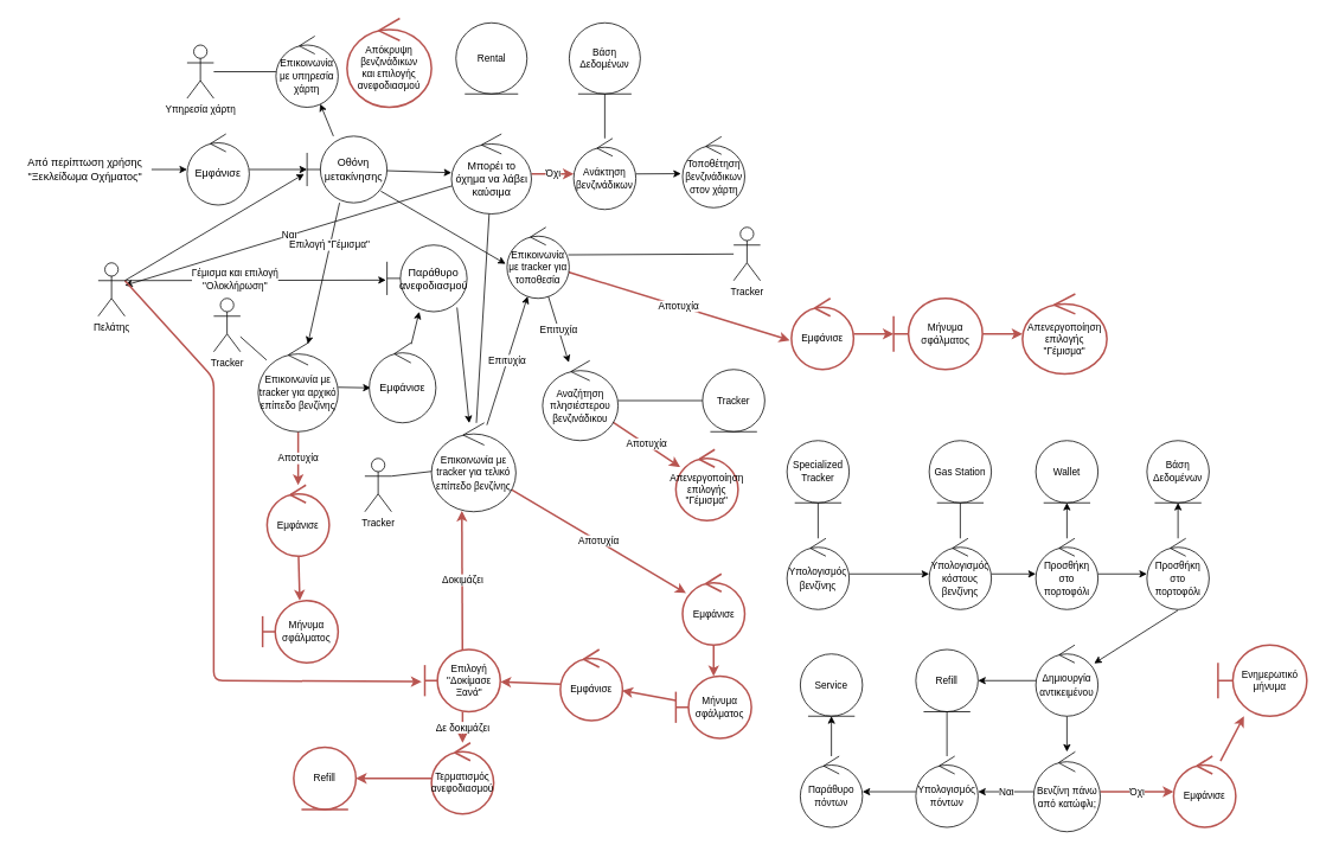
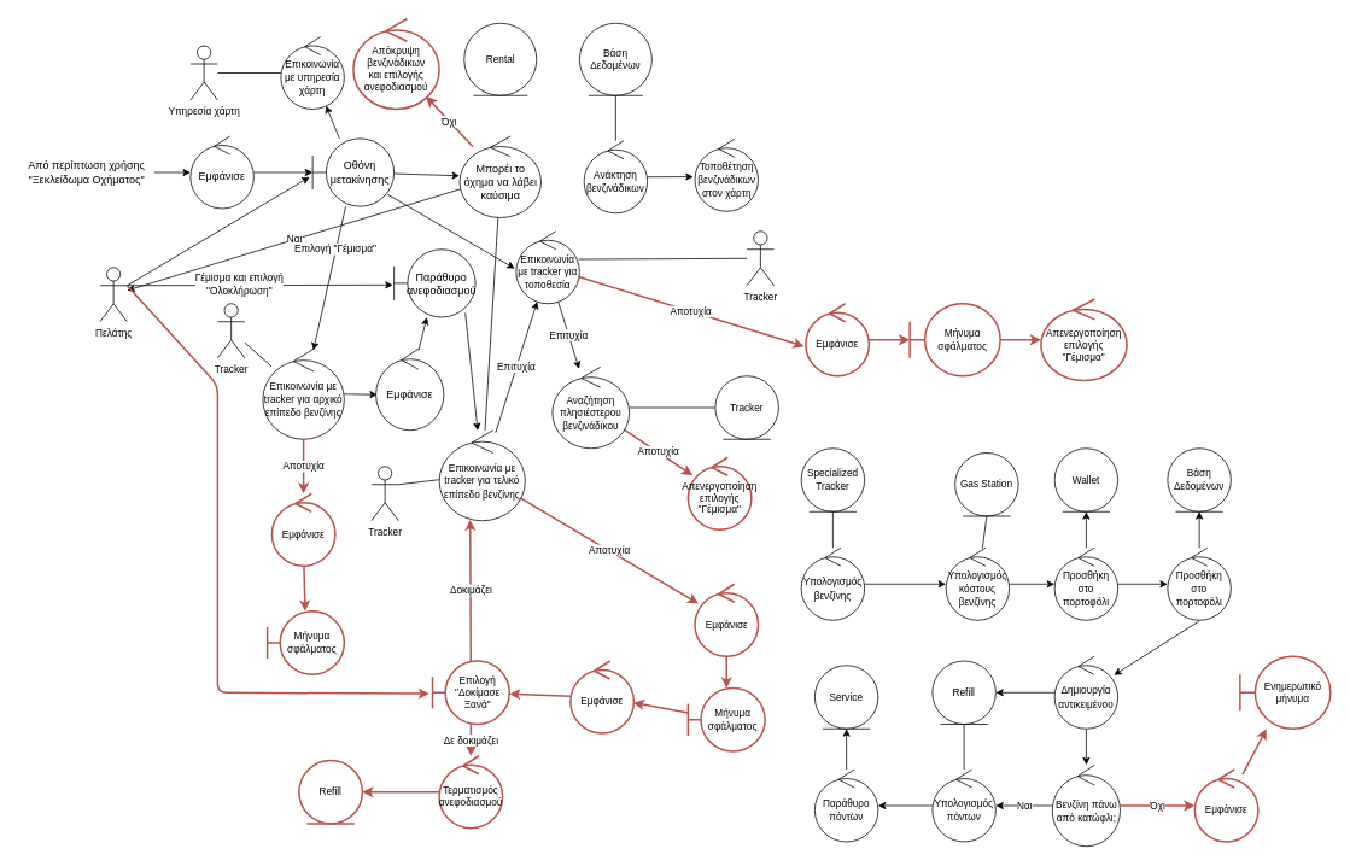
  <mxCell id="0" />
  <mxCell id="1" parent="0" />
  <mxCell id="2" value="Ναι" style="edgeStyle=none;html=1;fontSize=11;" parent="1" source="5" target="16" edge="1"><mxGeometry relative="1" as="geometry" /></mxCell>
  <mxCell id="3" value="" style="edgeStyle=none;html=1;endArrow=none;endFill=0;" parent="1" source="5" target="41" edge="1"><mxGeometry relative="1" as="geometry" /></mxCell>
- <mxCell id="4" value="Όχι" style="edgeStyle=none;html=1;endArrow=classic;endFill=1;fillColor=none;strokeColor=#b85450;strokeWidth=2;" parent="1" source="5" target="8" edge="1"><mxGeometry relative="1" as="geometry" /></mxCell>
+ <mxCell id="4" value="Όχι" style="edgeStyle=none;html=1;endArrow=classic;endFill=1;fillColor=none;strokeColor=#b85450;strokeWidth=2;" parent="1" source="5" target="10" edge="1"><mxGeometry relative="1" as="geometry" /></mxCell>
  <mxCell id="5" value="Μπορέι το όχημα να λάβει καύσιμα" style="ellipse;shape=umlControl;whiteSpace=wrap;html=1;" parent="1" vertex="1"><mxGeometry x="507.5" y="150" width="90" height="90" as="geometry" /></mxCell>
  <mxCell id="6" value="" style="edgeStyle=none;html=1;fontSize=11;endArrow=none;endFill=0;" parent="1" source="8" target="9" edge="1"><mxGeometry relative="1" as="geometry" /></mxCell>
  <mxCell id="7" value="" style="edgeStyle=none;html=1;entryX=-0.025;entryY=0.522;entryDx=0;entryDy=0;entryPerimeter=0;" parent="1" source="8" target="17" edge="1"><mxGeometry relative="1" as="geometry"><mxPoint x="765" y="195" as="targetPoint" /></mxGeometry></mxCell>
  <mxCell id="8" value="&lt;font style=&quot;font-size: 11px;&quot;&gt;Ανάκτηση βενζινάδικων&lt;/font&gt;" style="ellipse;shape=umlControl;whiteSpace=wrap;html=1;" parent="1" vertex="1"><mxGeometry x="645" y="155" width="70" height="80" as="geometry" /></mxCell>
  <mxCell id="9" value="Βάση Δεδομένων" style="ellipse;shape=umlEntity;whiteSpace=wrap;html=1;fontSize=11;" parent="1" vertex="1"><mxGeometry x="640" y="25" width="80" height="80" as="geometry" /></mxCell>
  <mxCell id="10" value="Απόκρυψη βενζινάδικων&lt;br&gt;και επιλογής&lt;br&gt;ανεφοδιασμού" style="ellipse;shape=umlControl;whiteSpace=wrap;html=1;fontSize=11;strokeColor=#b85450;fillColor=none;strokeWidth=2;" parent="1" vertex="1"><mxGeometry x="390" y="20" width="95" height="100" as="geometry" /></mxCell>
  <mxCell id="11" value="Rental" style="ellipse;shape=umlEntity;whiteSpace=wrap;html=1;fontSize=11;" parent="1" vertex="1"><mxGeometry x="512.5" y="25" width="80" height="80" as="geometry" /></mxCell>
  <mxCell id="12" style="edgeStyle=none;html=1;exitX=1;exitY=0.333;exitDx=0;exitDy=0;exitPerimeter=0;entryX=-0.037;entryY=0.567;entryDx=0;entryDy=0;entryPerimeter=0;" parent="1" source="16" target="88" edge="1"><mxGeometry relative="1" as="geometry" /></mxCell>
  <mxCell id="13" style="edgeStyle=none;html=1;exitX=1;exitY=0.333;exitDx=0;exitDy=0;exitPerimeter=0;entryX=-0.041;entryY=0.517;entryDx=0;entryDy=0;entryPerimeter=0;endArrow=classic;endFill=1;fillColor=none;strokeColor=#b85450;strokeWidth=2;" parent="1" source="16" target="51" edge="1"><mxGeometry relative="1" as="geometry"><Array as="points"><mxPoint x="240" y="425" /><mxPoint x="240" y="555" /><mxPoint x="240" y="765" /></Array></mxGeometry></mxCell>
  <mxCell id="14" style="edgeStyle=none;html=1;exitX=1;exitY=0.333;exitDx=0;exitDy=0;exitPerimeter=0;entryX=-0.014;entryY=0.526;entryDx=0;entryDy=0;entryPerimeter=0;endArrow=classic;endFill=1;" edge="1" parent="1" source="16" target="100"><mxGeometry relative="1" as="geometry" /></mxCell>
  <mxCell id="15" value="Γέμισμα και επιλογή&lt;br&gt;&quot;Ολοκλήρωση&quot;" style="edgeLabel;html=1;align=center;verticalAlign=middle;resizable=0;points=[];" vertex="1" connectable="0" parent="14"><mxGeometry x="-0.156" y="1" relative="1" as="geometry"><mxPoint as="offset" /></mxGeometry></mxCell>
  <mxCell id="16" value="Πελάτης" style="shape=umlActor;verticalLabelPosition=bottom;verticalAlign=top;html=1;fontSize=11;" parent="1" vertex="1"><mxGeometry x="110" y="295" width="30" height="60" as="geometry" /></mxCell>
  <mxCell id="17" value="&lt;font style=&quot;font-size: 11px;&quot;&gt;Τοποθέτηση βενζινάδικων στον χάρτη&lt;/font&gt;" style="ellipse;shape=umlControl;whiteSpace=wrap;html=1;" parent="1" vertex="1"><mxGeometry x="767.5" y="153" width="70" height="80" as="geometry" /></mxCell>
  <mxCell id="18" value="Επιτυχία" style="edgeStyle=none;html=1;endArrow=classic;endFill=1;" parent="1" source="20" target="23" edge="1"><mxGeometry relative="1" as="geometry" /></mxCell>
  <mxCell id="19" value="Αποτυχία" style="edgeStyle=none;html=1;entryX=-0.026;entryY=0.59;entryDx=0;entryDy=0;entryPerimeter=0;fillColor=none;strokeColor=#b85450;strokeWidth=2;" parent="1" source="20" target="28" edge="1"><mxGeometry relative="1" as="geometry" /></mxCell>
  <mxCell id="20" value="&lt;font style=&quot;font-size: 11px;&quot;&gt;Επικοινωνία με tracker για τοποθεσία&lt;/font&gt;" style="ellipse;shape=umlControl;whiteSpace=wrap;html=1;" parent="1" vertex="1"><mxGeometry x="570" y="255" width="70" height="80" as="geometry" /></mxCell>
  <mxCell id="21" style="edgeStyle=none;html=1;endArrow=none;endFill=0;" parent="1" source="23" target="24" edge="1"><mxGeometry relative="1" as="geometry" /></mxCell>
  <mxCell id="22" value="Αποτυχία" style="edgeStyle=none;html=1;fillColor=none;strokeColor=#b85450;strokeWidth=2;" parent="1" source="23" target="33" edge="1"><mxGeometry relative="1" as="geometry" /></mxCell>
  <mxCell id="23" value="&lt;font style=&quot;font-size: 11px;&quot;&gt;Αναζήτηση πλησιέστερου βενζινάδικου&lt;/font&gt;" style="ellipse;shape=umlControl;whiteSpace=wrap;html=1;" parent="1" vertex="1"><mxGeometry x="610" y="405" width="85" height="90" as="geometry" /></mxCell>
  <mxCell id="24" value="Tracker" style="ellipse;shape=umlEntity;whiteSpace=wrap;html=1;fontSize=11;" parent="1" vertex="1"><mxGeometry x="790" y="415" width="70" height="70" as="geometry" /></mxCell>
  <mxCell id="25" value="" style="edgeStyle=none;html=1;endArrow=none;endFill=0;entryX=0.984;entryY=0.388;entryDx=0;entryDy=0;entryPerimeter=0;" parent="1" source="26" target="20" edge="1"><mxGeometry relative="1" as="geometry" /></mxCell>
  <mxCell id="26" value="Tracker" style="shape=umlActor;verticalLabelPosition=bottom;verticalAlign=top;html=1;fontSize=11;" parent="1" vertex="1"><mxGeometry x="825" y="255" width="30" height="60" as="geometry" /></mxCell>
  <mxCell id="27" value="" style="edgeStyle=none;html=1;fillColor=none;strokeColor=#b85450;strokeWidth=2;" parent="1" source="28" target="30" edge="1"><mxGeometry relative="1" as="geometry" /></mxCell>
  <mxCell id="28" value="&lt;font style=&quot;font-size: 11px;&quot;&gt;Εμφάνισε&lt;/font&gt;" style="ellipse;shape=umlControl;whiteSpace=wrap;html=1;fontSize=11;fillColor=none;strokeColor=#b85450;strokeWidth=2;" parent="1" vertex="1"><mxGeometry x="890" y="335" width="70" height="80" as="geometry" /></mxCell>
  <mxCell id="29" value="" style="edgeStyle=none;html=1;fillColor=none;strokeColor=#b85450;strokeWidth=2;" parent="1" source="30" target="31" edge="1"><mxGeometry relative="1" as="geometry" /></mxCell>
  <mxCell id="30" value="Μήνυμα σφάλματος" style="shape=umlBoundary;whiteSpace=wrap;html=1;fontSize=11;fillColor=none;strokeColor=#b85450;strokeWidth=2;" parent="1" vertex="1"><mxGeometry x="1005" y="335" width="100" height="80" as="geometry" /></mxCell>
  <mxCell id="31" value="&lt;font style=&quot;font-size: 11px;&quot;&gt;Απενεργοποίηση επιλογής &quot;Γέμισμα&quot;&lt;/font&gt;" style="ellipse;shape=umlControl;whiteSpace=wrap;html=1;fontSize=11;fillColor=none;strokeColor=#b85450;strokeWidth=2;" parent="1" vertex="1"><mxGeometry x="1150" y="330" width="95" height="90" as="geometry" /></mxCell>
  <mxCell id="32" value="Επιλογή &quot;Γέμισμα&quot;" style="edgeStyle=none;html=1;" parent="1" source="88" target="37" edge="1"><mxGeometry x="-0.4" y="-1" relative="1" as="geometry"><mxPoint x="572" y="466" as="sourcePoint" /><mxPoint as="offset" /></mxGeometry></mxCell>
  <mxCell id="33" value="&lt;font style=&quot;font-size: 11px;&quot;&gt;Απενεργοποίηση επιλογής &quot;Γέμισμα&quot;&lt;/font&gt;" style="ellipse;shape=umlControl;whiteSpace=wrap;html=1;fontSize=11;fillColor=none;strokeColor=#b85450;strokeWidth=2;" parent="1" vertex="1"><mxGeometry x="760" y="505" width="70" height="80" as="geometry" /></mxCell>
  <mxCell id="34" value="Αποτυχία" style="edgeStyle=none;html=1;fillColor=none;strokeColor=#b85450;strokeWidth=2;" parent="1" source="37" target="43" edge="1"><mxGeometry relative="1" as="geometry" /></mxCell>
  <mxCell id="35" style="edgeStyle=none;html=1;endArrow=none;endFill=0;" parent="1" source="37" target="93" edge="1"><mxGeometry relative="1" as="geometry" /></mxCell>
  <mxCell id="36" style="edgeStyle=none;html=1;entryX=0.021;entryY=0.563;entryDx=0;entryDy=0;entryPerimeter=0;endArrow=classic;endFill=1;" edge="1" parent="1" source="37" target="102"><mxGeometry relative="1" as="geometry" /></mxCell>
  <mxCell id="37" value="&lt;font style=&quot;font-size: 11px;&quot;&gt;Επικοινωνία με tracker για αρχικό επίπεδο βενζίνης&lt;/font&gt;" style="ellipse;shape=umlControl;whiteSpace=wrap;html=1;" parent="1" vertex="1"><mxGeometry x="290" y="385" width="90" height="100" as="geometry" /></mxCell>
  <mxCell id="38" value="Αποτυχία" style="edgeStyle=none;html=1;fillColor=none;strokeColor=#b85450;strokeWidth=2;" parent="1" source="41" target="46" edge="1"><mxGeometry relative="1" as="geometry" /></mxCell>
  <mxCell id="39" value="Επιτυχία" style="edgeStyle=none;html=1;" parent="1" source="41" target="20" edge="1"><mxGeometry relative="1" as="geometry" /></mxCell>
  <mxCell id="40" style="edgeStyle=none;html=1;entryX=1;entryY=0.333;entryDx=0;entryDy=0;entryPerimeter=0;endArrow=none;endFill=0;" parent="1" source="41" target="94" edge="1"><mxGeometry relative="1" as="geometry" /></mxCell>
  <mxCell id="41" value="&lt;span style=&quot;font-size: 11px;&quot;&gt;Επικοινωνία με tracker για τελικό επίπεδο βενζίνης&lt;/span&gt;" style="ellipse;shape=umlControl;whiteSpace=wrap;html=1;" parent="1" vertex="1"><mxGeometry x="485" y="475" width="95" height="100" as="geometry" /></mxCell>
  <mxCell id="42" value="" style="edgeStyle=none;html=1;fillColor=none;strokeColor=#b85450;strokeWidth=2;" parent="1" source="43" target="44" edge="1"><mxGeometry relative="1" as="geometry" /></mxCell>
  <mxCell id="43" value="&lt;font style=&quot;font-size: 11px;&quot;&gt;Εμφάνισε&lt;/font&gt;" style="ellipse;shape=umlControl;whiteSpace=wrap;html=1;fontSize=11;fillColor=none;strokeColor=#b85450;strokeWidth=2;" parent="1" vertex="1"><mxGeometry x="300" y="545" width="70" height="80" as="geometry" /></mxCell>
  <mxCell id="44" value="Μήνυμα σφάλματος" style="shape=umlBoundary;whiteSpace=wrap;html=1;fontSize=11;fillColor=none;strokeColor=#b85450;strokeWidth=2;" parent="1" vertex="1"><mxGeometry x="295" y="675" width="85" height="70" as="geometry" /></mxCell>
  <mxCell id="45" value="" style="edgeStyle=none;html=1;fillColor=none;strokeColor=#b85450;strokeWidth=2;" parent="1" source="46" target="48" edge="1"><mxGeometry relative="1" as="geometry" /></mxCell>
  <mxCell id="46" value="&lt;font style=&quot;font-size: 11px;&quot;&gt;Εμφάνισε&lt;/font&gt;" style="ellipse;shape=umlControl;whiteSpace=wrap;html=1;fontSize=11;fillColor=none;strokeColor=#b85450;strokeWidth=2;" parent="1" vertex="1"><mxGeometry x="767.5" y="645" width="70" height="80" as="geometry" /></mxCell>
  <mxCell id="47" value="" style="edgeStyle=none;html=1;fillColor=none;strokeColor=#b85450;strokeWidth=2;" parent="1" source="48" target="53" edge="1"><mxGeometry relative="1" as="geometry" /></mxCell>
  <mxCell id="48" value="Μήνυμα σφάλματος" style="shape=umlBoundary;whiteSpace=wrap;html=1;fontSize=11;fillColor=none;strokeColor=#b85450;strokeWidth=2;" parent="1" vertex="1"><mxGeometry x="760" y="760" width="85" height="70" as="geometry" /></mxCell>
  <mxCell id="49" value="Δοκιμάζει" style="edgeStyle=none;html=1;entryX=0.36;entryY=0.99;entryDx=0;entryDy=0;entryPerimeter=0;fillColor=none;strokeColor=#b85450;strokeWidth=2;" parent="1" source="51" target="41" edge="1"><mxGeometry relative="1" as="geometry" /></mxCell>
  <mxCell id="50" value="Δε δοκιμάζει" style="edgeStyle=none;html=1;fillColor=none;strokeColor=#b85450;strokeWidth=2;" parent="1" source="51" target="68" edge="1"><mxGeometry relative="1" as="geometry" /></mxCell>
  <mxCell id="51" value="Επιλογή &quot;Δοκίμασε Ξανά&quot;" style="shape=umlBoundary;whiteSpace=wrap;html=1;fontSize=11;fillColor=none;strokeColor=#b85450;strokeWidth=2;" parent="1" vertex="1"><mxGeometry x="477.5" y="730" width="85" height="70" as="geometry" /></mxCell>
  <mxCell id="52" value="" style="edgeStyle=none;html=1;fillColor=none;strokeColor=#b85450;strokeWidth=2;" parent="1" source="53" target="51" edge="1"><mxGeometry relative="1" as="geometry" /></mxCell>
  <mxCell id="53" value="&lt;font style=&quot;font-size: 11px;&quot;&gt;Εμφάνισε&lt;/font&gt;" style="ellipse;shape=umlControl;whiteSpace=wrap;html=1;fontSize=11;fillColor=none;strokeColor=#b85450;strokeWidth=2;" parent="1" vertex="1"><mxGeometry x="630" y="730" width="70" height="80" as="geometry" /></mxCell>
  <mxCell id="54" style="edgeStyle=none;html=1;entryX=0.5;entryY=1;entryDx=0;entryDy=0;endArrow=none;endFill=0;" parent="1" source="56" target="61" edge="1"><mxGeometry relative="1" as="geometry" /></mxCell>
  <mxCell id="55" value="" style="edgeStyle=none;html=1;" parent="1" source="56" target="59" edge="1"><mxGeometry relative="1" as="geometry" /></mxCell>
  <mxCell id="56" value="&lt;font style=&quot;font-size: 11px;&quot;&gt;Υπολογισμός βενζίνης&lt;/font&gt;" style="ellipse;shape=umlControl;whiteSpace=wrap;html=1;" parent="1" vertex="1"><mxGeometry x="885" y="605" width="70" height="80" as="geometry" /></mxCell>
  <mxCell id="57" style="edgeStyle=none;html=1;entryX=0.5;entryY=1;entryDx=0;entryDy=0;endArrow=none;endFill=0;" parent="1" source="59" target="60" edge="1"><mxGeometry relative="1" as="geometry" /></mxCell>
  <mxCell id="58" value="" style="edgeStyle=none;html=1;" parent="1" source="59" target="65" edge="1"><mxGeometry relative="1" as="geometry" /></mxCell>
  <mxCell id="59" value="&lt;font style=&quot;font-size: 11px;&quot;&gt;Υπολογισμός κόστους βενζίνης&lt;/font&gt;" style="ellipse;shape=umlControl;whiteSpace=wrap;html=1;" parent="1" vertex="1"><mxGeometry x="1045" y="605" width="70" height="80" as="geometry" /></mxCell>
- <mxCell id="60" value="Gas Station" style="ellipse;shape=umlEntity;whiteSpace=wrap;html=1;fontSize=11;" parent="1" vertex="1"><mxGeometry x="1045" y="495" width="70" height="70" as="geometry" /></mxCell>
+ <mxCell id="60" value="Gas Station" style="ellipse;shape=umlEntity;whiteSpace=wrap;html=1;fontSize=11;" parent="1" vertex="1"><mxGeometry x="1055" y="500" width="70" height="70" as="geometry" /></mxCell>
  <mxCell id="61" value="Specialized&lt;br&gt;Tracker" style="ellipse;shape=umlEntity;whiteSpace=wrap;html=1;fontSize=11;" parent="1" vertex="1"><mxGeometry x="885" y="495" width="70" height="70" as="geometry" /></mxCell>
  <mxCell id="62" value="" style="edgeStyle=none;html=1;" parent="1" source="65" target="66" edge="1"><mxGeometry relative="1" as="geometry" /></mxCell>
  <mxCell id="63" value="" style="edgeStyle=none;html=1;exitX=0.5;exitY=1.01;exitDx=0;exitDy=0;exitPerimeter=0;" parent="1" source="104" target="80" edge="1"><mxGeometry relative="1" as="geometry" /></mxCell>
  <mxCell id="64" value="" style="edgeStyle=none;html=1;endArrow=classic;endFill=1;" edge="1" parent="1" source="65" target="104"><mxGeometry relative="1" as="geometry" /></mxCell>
  <mxCell id="65" value="&lt;font style=&quot;font-size: 11px;&quot;&gt;Προσθήκη στο πορτοφόλι&lt;/font&gt;" style="ellipse;shape=umlControl;whiteSpace=wrap;html=1;" parent="1" vertex="1"><mxGeometry x="1165" y="605" width="70" height="80" as="geometry" /></mxCell>
  <mxCell id="66" value="Wallet" style="ellipse;shape=umlEntity;whiteSpace=wrap;html=1;fontSize=11;" parent="1" vertex="1"><mxGeometry x="1165" y="495" width="70" height="70" as="geometry" /></mxCell>
  <mxCell id="67" value="" style="edgeStyle=none;html=1;fillColor=none;strokeColor=#b85450;strokeWidth=2;" parent="1" source="68" target="69" edge="1"><mxGeometry relative="1" as="geometry" /></mxCell>
  <mxCell id="68" value="&lt;font style=&quot;font-size: 11px;&quot;&gt;Τερματισμός ανεφοδιασμού&lt;/font&gt;" style="ellipse;shape=umlControl;whiteSpace=wrap;html=1;fontSize=11;fillColor=none;strokeColor=#b85450;strokeWidth=2;" parent="1" vertex="1"><mxGeometry x="485" y="835" width="70" height="80" as="geometry" /></mxCell>
  <mxCell id="69" value="Refill" style="ellipse;shape=umlEntity;whiteSpace=wrap;html=1;fontSize=11;fillColor=none;strokeColor=#b85450;strokeWidth=2;" parent="1" vertex="1"><mxGeometry x="330" y="840" width="70" height="70" as="geometry" /></mxCell>
  <mxCell id="70" value="Ναι" style="edgeStyle=none;html=1;" parent="1" source="72" target="75" edge="1"><mxGeometry relative="1" as="geometry" /></mxCell>
  <mxCell id="71" value="Όχι" style="edgeStyle=none;html=1;fillColor=none;strokeColor=#b85450;strokeWidth=2;" parent="1" source="72" target="83" edge="1"><mxGeometry relative="1" as="geometry" /></mxCell>
  <mxCell id="72" value="&lt;span style=&quot;font-size: 11px;&quot;&gt;Βενζίνη πάνω από κατώφλι;&lt;/span&gt;" style="ellipse;shape=umlControl;whiteSpace=wrap;html=1;" parent="1" vertex="1"><mxGeometry x="1162.5" y="845" width="75" height="90" as="geometry" /></mxCell>
  <mxCell id="73" value="" style="edgeStyle=none;html=1;" parent="1" source="75" target="77" edge="1"><mxGeometry relative="1" as="geometry" /></mxCell>
  <mxCell id="74" value="" style="edgeStyle=none;html=1;endArrow=none;endFill=0;" parent="1" source="75" target="81" edge="1"><mxGeometry relative="1" as="geometry" /></mxCell>
  <mxCell id="75" value="&lt;span style=&quot;font-size: 11px;&quot;&gt;Υπολογισμός πόντων&lt;/span&gt;" style="ellipse;shape=umlControl;whiteSpace=wrap;html=1;" parent="1" vertex="1"><mxGeometry x="1030" y="850" width="70" height="80" as="geometry" /></mxCell>
  <mxCell id="76" value="" style="edgeStyle=none;html=1;entryX=0.5;entryY=1;entryDx=0;entryDy=0;" parent="1" source="77" target="95" edge="1"><mxGeometry relative="1" as="geometry"><mxPoint x="935" y="785" as="targetPoint" /></mxGeometry></mxCell>
  <mxCell id="77" value="&lt;span style=&quot;font-size: 11px;&quot;&gt;Παράθυρο πόντων&lt;/span&gt;" style="ellipse;shape=umlControl;whiteSpace=wrap;html=1;" parent="1" vertex="1"><mxGeometry x="900" y="850" width="70" height="80" as="geometry" /></mxCell>
  <mxCell id="78" value="" style="edgeStyle=none;html=1;" parent="1" source="80" target="81" edge="1"><mxGeometry relative="1" as="geometry" /></mxCell>
  <mxCell id="79" value="" style="edgeStyle=none;html=1;" parent="1" source="80" target="72" edge="1"><mxGeometry relative="1" as="geometry" /></mxCell>
  <mxCell id="80" value="&lt;span style=&quot;font-size: 11px;&quot;&gt;Δημιουργία αντικειμένου&lt;/span&gt;" style="ellipse;shape=umlControl;whiteSpace=wrap;html=1;" parent="1" vertex="1"><mxGeometry x="1165" y="725" width="70" height="80" as="geometry" /></mxCell>
  <mxCell id="81" value="Refill" style="ellipse;shape=umlEntity;whiteSpace=wrap;html=1;fontSize=11;" parent="1" vertex="1"><mxGeometry x="1030" y="730" width="70" height="70" as="geometry" /></mxCell>
  <mxCell id="82" value="" style="edgeStyle=none;html=1;fillColor=none;strokeColor=#b85450;strokeWidth=2;" parent="1" source="83" target="84" edge="1"><mxGeometry relative="1" as="geometry" /></mxCell>
  <mxCell id="83" value="&lt;span style=&quot;font-size: 11px;&quot;&gt;Εμφάνισε&lt;/span&gt;" style="ellipse;shape=umlControl;whiteSpace=wrap;html=1;fontSize=11;fillColor=none;strokeColor=#b85450;strokeWidth=2;" parent="1" vertex="1"><mxGeometry x="1320" y="850" width="70" height="80" as="geometry" /></mxCell>
  <mxCell id="84" value="Ενημερωτικό μήνυμα" style="shape=umlBoundary;whiteSpace=wrap;html=1;fontSize=11;fillColor=none;strokeColor=#b85450;strokeWidth=2;" parent="1" vertex="1"><mxGeometry x="1370" y="725" width="100" height="80" as="geometry" /></mxCell>
  <mxCell id="85" value="" style="edgeStyle=none;html=1;" parent="1" source="88" target="5" edge="1"><mxGeometry relative="1" as="geometry" /></mxCell>
  <mxCell id="86" style="edgeStyle=none;html=1;entryX=-0.023;entryY=0.515;entryDx=0;entryDy=0;entryPerimeter=0;exitX=0.921;exitY=0.824;exitDx=0;exitDy=0;exitPerimeter=0;" parent="1" source="88" target="20" edge="1"><mxGeometry relative="1" as="geometry" /></mxCell>
  <mxCell id="87" style="edgeStyle=none;html=1;" edge="1" parent="1" source="88" target="96"><mxGeometry relative="1" as="geometry" /></mxCell>
  <mxCell id="88" value="Οθόνη μετακίνησης" style="shape=umlBoundary;whiteSpace=wrap;html=1;" parent="1" vertex="1"><mxGeometry x="345" y="152.5" width="90" height="75" as="geometry" /></mxCell>
  <mxCell id="89" value="" style="edgeStyle=none;html=1;" parent="1" source="90" target="92" edge="1"><mxGeometry relative="1" as="geometry" /></mxCell>
  <mxCell id="90" value="Από περίπτωση χρήσης&lt;br&gt;&quot;Ξεκλείδωμα Οχήματος&quot;" style="text;html=1;align=center;verticalAlign=middle;resizable=0;points=[];autosize=1;strokeColor=none;fillColor=none;" parent="1" vertex="1"><mxGeometry x="20" y="170" width="150" height="40" as="geometry" /></mxCell>
  <mxCell id="91" value="" style="edgeStyle=none;html=1;" parent="1" source="92" target="88" edge="1"><mxGeometry relative="1" as="geometry" /></mxCell>
  <mxCell id="92" value="Εμφάνισε" style="ellipse;shape=umlControl;whiteSpace=wrap;html=1;" parent="1" vertex="1"><mxGeometry x="210" y="150" width="70" height="80" as="geometry" /></mxCell>
  <mxCell id="93" value="Tracker" style="shape=umlActor;verticalLabelPosition=bottom;verticalAlign=top;html=1;fontSize=11;" parent="1" vertex="1"><mxGeometry x="240" y="335" width="30" height="60" as="geometry" /></mxCell>
  <mxCell id="94" value="Tracker" style="shape=umlActor;verticalLabelPosition=bottom;verticalAlign=top;html=1;fontSize=11;" parent="1" vertex="1"><mxGeometry y="515" width="30" height="60" as="geometry" x="410" /></mxCell>
  <mxCell id="95" value="Service" style="ellipse;shape=umlEntity;whiteSpace=wrap;html=1;fontSize=11;" parent="1" vertex="1"><mxGeometry x="900" y="735" width="70" height="70" as="geometry" /></mxCell>
  <mxCell id="96" value="&lt;font style=&quot;font-size: 11px;&quot;&gt;Επικοινωνία με υπηρεσία χάρτη&lt;/font&gt;" style="ellipse;shape=umlControl;whiteSpace=wrap;html=1;" vertex="1" parent="1"><mxGeometry x="310" y="40" width="70" height="80" as="geometry" /></mxCell>
  <mxCell id="97" value="" style="edgeStyle=none;html=1;endArrow=none;endFill=0;" edge="1" parent="1" source="98" target="96"><mxGeometry relative="1" as="geometry" /></mxCell>
  <mxCell id="98" value="Υπηρεσία χάρτη" style="shape=umlActor;verticalLabelPosition=bottom;verticalAlign=top;html=1;fontSize=11;" vertex="1" parent="1"><mxGeometry x="210" y="50" width="30" height="60" as="geometry" /></mxCell>
  <mxCell id="99" style="edgeStyle=none;html=1;endArrow=classic;endFill=1;exitX=0.875;exitY=0.937;exitDx=0;exitDy=0;exitPerimeter=0;" edge="1" parent="1" source="100" target="41"><mxGeometry relative="1" as="geometry" /></mxCell>
  <mxCell id="100" value="Παράθυρο&lt;br&gt;ανεφοδιασμού" style="shape=umlBoundary;whiteSpace=wrap;html=1;" vertex="1" parent="1"><mxGeometry x="435" y="275" width="90" height="75" as="geometry" /></mxCell>
  <mxCell id="101" style="edgeStyle=none;html=1;endArrow=classic;endFill=1;" edge="1" parent="1" source="102" target="100"><mxGeometry relative="1" as="geometry" /></mxCell>
  <mxCell id="102" value="Εμφάνισε" style="ellipse;shape=umlControl;whiteSpace=wrap;html=1;" vertex="1" parent="1"><mxGeometry x="415" y="385" width="75" height="90" as="geometry" /></mxCell>
  <mxCell id="103" value="" style="edgeStyle=none;html=1;endArrow=classic;endFill=1;" edge="1" parent="1" source="104" target="105"><mxGeometry relative="1" as="geometry" /></mxCell>
  <mxCell id="104" value="&lt;font style=&quot;font-size: 11px;&quot;&gt;Προσθήκη στο πορτοφόλι&lt;/font&gt;" style="ellipse;shape=umlControl;whiteSpace=wrap;html=1;" vertex="1" parent="1"><mxGeometry x="1290" y="605" width="70" height="80" as="geometry" /></mxCell>
  <mxCell id="105" value="Βάση Δεδομένων" style="ellipse;shape=umlEntity;whiteSpace=wrap;html=1;fontSize=11;" vertex="1" parent="1"><mxGeometry x="1290" y="495" width="70" height="70" as="geometry" /></mxCell>
